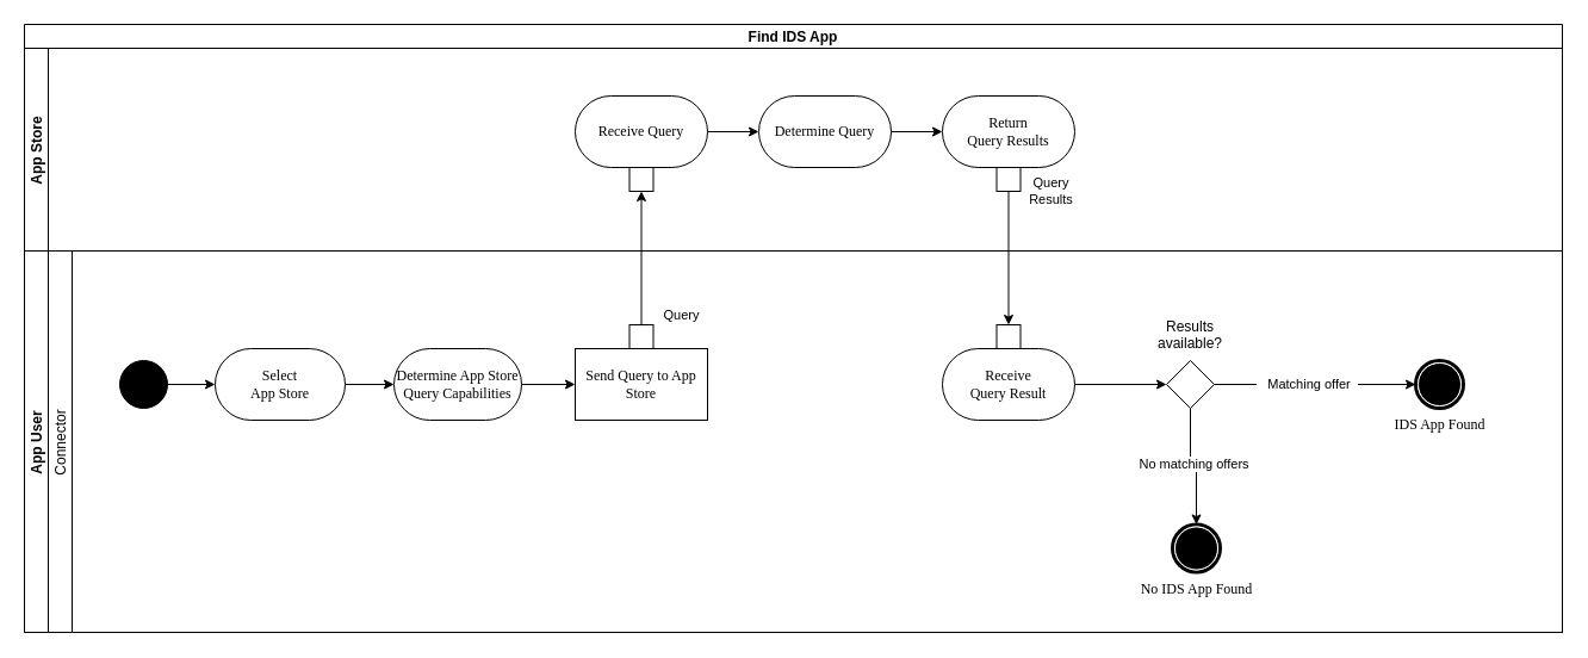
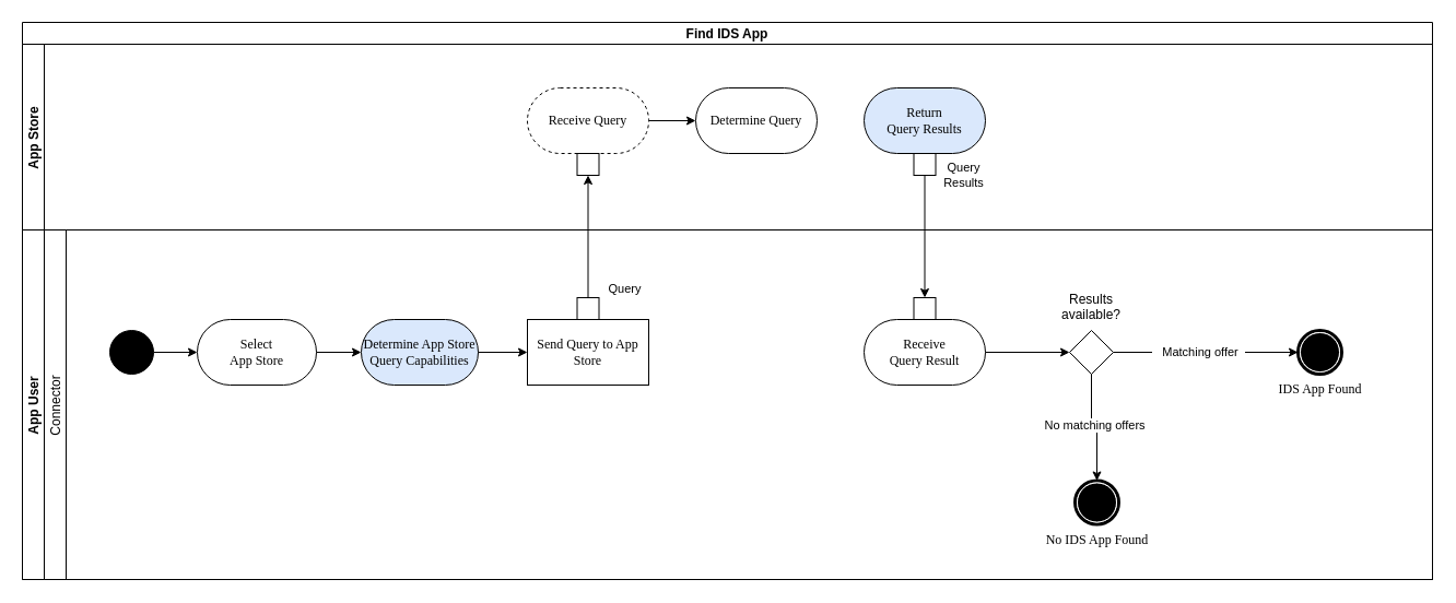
  <mxCell id="0" />
  <mxCell id="1" parent="0" />
  <mxCell id="2" value="Find IDS App" style="swimlane;childLayout=stackLayout;resizeParent=1;resizeParentMax=0;horizontal=1;startSize=20;horizontalStack=0;fontStyle=1" vertex="1" parent="1"><mxGeometry x="20" y="20" width="1290" height="510" as="geometry" /></mxCell>
  <mxCell id="3" value="App Store" style="swimlane;startSize=20;horizontal=0;" vertex="1" parent="2"><mxGeometry y="20" width="1290" height="170" as="geometry" /></mxCell>
- <mxCell id="4" value="Receive Query" style="rounded=1;whiteSpace=wrap;html=1;shadow=0;comic=0;labelBackgroundColor=none;strokeWidth=1;fontFamily=Verdana;fontSize=12;align=center;arcSize=50;" vertex="1" parent="3"><mxGeometry x="462" y="40" width="111" height="60" as="geometry" /></mxCell>
+ <mxCell id="4" value="Receive Query" style="rounded=1;whiteSpace=wrap;html=1;shadow=0;comic=0;labelBackgroundColor=none;strokeWidth=1;fontFamily=Verdana;fontSize=12;align=center;arcSize=50;dashed=1;" vertex="1" parent="3"><mxGeometry x="462" y="40" width="111" height="60" as="geometry" /></mxCell>
  <mxCell id="5" value="Determine Query" style="rounded=1;whiteSpace=wrap;html=1;shadow=0;comic=0;labelBackgroundColor=none;strokeWidth=1;fontFamily=Verdana;fontSize=12;align=center;arcSize=50;" vertex="1" parent="3"><mxGeometry x="616" y="40" width="111" height="60" as="geometry" /></mxCell>
  <mxCell id="6" style="edgeStyle=orthogonalEdgeStyle;rounded=0;orthogonalLoop=1;jettySize=auto;html=1;" edge="1" parent="3" source="4" target="5"><mxGeometry relative="1" as="geometry" /></mxCell>
- <mxCell id="7" value="Return&lt;br&gt;Query Results" style="rounded=1;whiteSpace=wrap;html=1;shadow=0;comic=0;labelBackgroundColor=none;strokeWidth=1;fontFamily=Verdana;fontSize=12;align=center;arcSize=50;" vertex="1" parent="3"><mxGeometry x="770" y="40" width="111" height="60" as="geometry" /></mxCell>
- <mxCell id="8" style="edgeStyle=orthogonalEdgeStyle;rounded=0;orthogonalLoop=1;jettySize=auto;html=1;" edge="1" parent="3" source="5" target="7"><mxGeometry relative="1" as="geometry" /></mxCell>
+ <mxCell id="7" value="Return&lt;br&gt;Query Results" style="rounded=1;whiteSpace=wrap;html=1;shadow=0;comic=0;labelBackgroundColor=none;strokeWidth=1;fontFamily=Verdana;fontSize=12;align=center;arcSize=50;fillColor=#dae8fc;" vertex="1" parent="3"><mxGeometry x="770" y="40" width="111" height="60" as="geometry" /></mxCell>
  <mxCell id="9" value="" style="rounded=0;whiteSpace=wrap;html=1;strokeColor=default;" vertex="1" parent="3"><mxGeometry x="507.5" y="100" width="20" height="20" as="geometry" /></mxCell>
  <mxCell id="10" value="" style="rounded=0;whiteSpace=wrap;html=1;strokeColor=default;" vertex="1" parent="3"><mxGeometry x="815.5" y="100" width="20" height="20" as="geometry" /></mxCell>
  <mxCell id="11" value="App User" style="swimlane;startSize=20;horizontal=0;fontStyle=1" vertex="1" parent="2"><mxGeometry y="190" width="1290" height="320" as="geometry" /></mxCell>
  <mxCell id="12" value="Connector" style="swimlane;startSize=20;horizontal=0;fontStyle=0" vertex="1" parent="11"><mxGeometry x="20" width="1270" height="320" as="geometry" /></mxCell>
  <mxCell id="13" value="" style="ellipse;whiteSpace=wrap;html=1;rounded=0;shadow=0;comic=0;labelBackgroundColor=none;strokeWidth=1;fillColor=#000000;fontFamily=Verdana;fontSize=12;align=center;" vertex="1" parent="12"><mxGeometry x="60" y="92" width="40" height="40" as="geometry" /></mxCell>
  <mxCell id="14" value="&lt;div&gt;Select&lt;/div&gt;&lt;div&gt;App Store&lt;/div&gt;" style="rounded=1;whiteSpace=wrap;html=1;shadow=0;comic=0;labelBackgroundColor=none;strokeWidth=1;fontFamily=Verdana;fontSize=12;align=center;arcSize=50;" vertex="1" parent="12"><mxGeometry x="140" y="82" width="109" height="60" as="geometry" /></mxCell>
  <mxCell id="15" style="edgeStyle=orthogonalEdgeStyle;rounded=0;orthogonalLoop=1;jettySize=auto;html=1;" edge="1" parent="12" source="13" target="14"><mxGeometry relative="1" as="geometry" /></mxCell>
- <mxCell id="16" value="Determine App Store Query Capabilities" style="rounded=1;whiteSpace=wrap;html=1;shadow=0;comic=0;labelBackgroundColor=none;strokeWidth=1;fontFamily=Verdana;fontSize=12;align=center;arcSize=50;" vertex="1" parent="12"><mxGeometry x="290" y="82" width="107" height="60" as="geometry" /></mxCell>
+ <mxCell id="16" value="Determine App Store Query Capabilities" style="rounded=1;whiteSpace=wrap;html=1;shadow=0;comic=0;labelBackgroundColor=none;strokeWidth=1;fontFamily=Verdana;fontSize=12;align=center;arcSize=50;fillColor=#dae8fc;" vertex="1" parent="12"><mxGeometry x="290" y="82" width="107" height="60" as="geometry" /></mxCell>
  <mxCell id="17" style="edgeStyle=orthogonalEdgeStyle;rounded=0;orthogonalLoop=1;jettySize=auto;html=1;" edge="1" parent="12" source="14" target="16"><mxGeometry relative="1" as="geometry" /></mxCell>
  <mxCell id="18" value="Send Query to App Store" style="whiteSpace=wrap;html=1;shadow=0;comic=0;labelBackgroundColor=none;strokeWidth=1;fontFamily=Verdana;fontSize=12;align=center;arcSize=50;rounded=0;" vertex="1" parent="12"><mxGeometry x="442" y="82" width="111" height="60" as="geometry" /></mxCell>
  <mxCell id="19" style="edgeStyle=orthogonalEdgeStyle;rounded=0;orthogonalLoop=1;jettySize=auto;html=1;" edge="1" parent="12" source="16" target="18"><mxGeometry relative="1" as="geometry" /></mxCell>
  <mxCell id="20" value="Receive&lt;br&gt;Query Result" style="rounded=1;whiteSpace=wrap;html=1;shadow=0;comic=0;labelBackgroundColor=none;strokeWidth=1;fontFamily=Verdana;fontSize=12;align=center;arcSize=50;" vertex="1" parent="12"><mxGeometry x="750" y="82" width="111" height="60" as="geometry" /></mxCell>
  <mxCell id="21" value="No IDS App Found" style="shape=mxgraph.bpmn.shape;html=1;verticalLabelPosition=bottom;labelBackgroundColor=#ffffff;verticalAlign=top;perimeter=ellipsePerimeter;outline=end;symbol=terminate;rounded=0;shadow=0;comic=0;strokeWidth=1;fontFamily=Verdana;fontSize=12;align=center;" vertex="1" parent="12"><mxGeometry x="943" y="229.5" width="40" height="40" as="geometry" /></mxCell>
  <mxCell id="22" value="IDS App Found" style="shape=mxgraph.bpmn.shape;html=1;verticalLabelPosition=bottom;labelBackgroundColor=#ffffff;verticalAlign=top;perimeter=ellipsePerimeter;outline=end;symbol=terminate;rounded=0;shadow=0;comic=0;strokeWidth=1;fontFamily=Verdana;fontSize=12;align=center;" vertex="1" parent="12"><mxGeometry x="1147" y="92" width="40" height="40" as="geometry" /></mxCell>
  <mxCell id="23" value="" style="rounded=0;whiteSpace=wrap;html=1;strokeColor=default;" vertex="1" parent="12"><mxGeometry x="487.5" y="62" width="20" height="20" as="geometry" /></mxCell>
  <mxCell id="24" value="" style="rounded=0;whiteSpace=wrap;html=1;strokeColor=default;" vertex="1" parent="12"><mxGeometry x="795.5" y="62" width="20" height="20" as="geometry" /></mxCell>
  <mxCell id="25" value="&lt;div&gt;Results&lt;/div&gt;&lt;div&gt;available?&lt;/div&gt;" style="text;whiteSpace=wrap;html=1;align=center;" vertex="1" parent="12"><mxGeometry x="921" y="50" width="74" height="42" as="geometry" /></mxCell>
  <mxCell id="26" value="" style="rhombus;whiteSpace=wrap;html=1;" vertex="1" parent="12"><mxGeometry x="938" y="92" width="40" height="40" as="geometry" /></mxCell>
  <mxCell id="27" style="edgeStyle=orthogonalEdgeStyle;rounded=0;orthogonalLoop=1;jettySize=auto;html=1;entryX=0;entryY=0.5;entryDx=0;entryDy=0;" edge="1" parent="12" source="20" target="26"><mxGeometry relative="1" as="geometry"><mxPoint x="798" y="-85" as="targetPoint" /></mxGeometry></mxCell>
  <mxCell id="28" style="edgeStyle=orthogonalEdgeStyle;rounded=0;orthogonalLoop=1;jettySize=auto;html=1;exitX=0.5;exitY=1;exitDx=0;exitDy=0;" edge="1" parent="12" source="26" target="21"><mxGeometry relative="1" as="geometry"><mxPoint x="848" y="-39.5" as="sourcePoint" /></mxGeometry></mxCell>
  <mxCell id="29" value="No matching offers" style="edgeLabel;html=1;align=center;verticalAlign=middle;resizable=0;points=[];" connectable="0" vertex="1" parent="28"><mxGeometry x="-0.282" y="2" relative="1" as="geometry"><mxPoint y="9" as="offset" /></mxGeometry></mxCell>
  <mxCell id="30" style="edgeStyle=orthogonalEdgeStyle;rounded=0;orthogonalLoop=1;jettySize=auto;html=1;entryX=0;entryY=0.5;entryDx=0;entryDy=0;exitX=1;exitY=0.5;exitDx=0;exitDy=0;" edge="1" parent="12" source="26" target="22"><mxGeometry relative="1" as="geometry"><mxPoint x="1004" y="-85" as="targetPoint" /><mxPoint x="898" y="-85" as="sourcePoint" /></mxGeometry></mxCell>
  <mxCell id="31" value="&amp;nbsp;&amp;nbsp; Matching offer&amp;nbsp;&amp;nbsp; " style="edgeLabel;html=1;align=center;verticalAlign=middle;resizable=0;points=[];" connectable="0" vertex="1" parent="30"><mxGeometry x="-0.173" y="-1" relative="1" as="geometry"><mxPoint x="7" y="-2" as="offset" /></mxGeometry></mxCell>
  <mxCell id="32" value="Query" style="edgeStyle=none;rounded=0;orthogonalLoop=1;jettySize=auto;html=1;entryX=0.5;entryY=1;entryDx=0;entryDy=0;fontColor=#000000;" edge="1" parent="2" source="23" target="9"><mxGeometry x="-0.852" y="-32" relative="1" as="geometry"><mxPoint x="1" as="offset" /></mxGeometry></mxCell>
  <mxCell id="33" value="&lt;div&gt;Query&lt;/div&gt;&lt;div&gt;Results&lt;/div&gt;" style="edgeStyle=none;rounded=0;orthogonalLoop=1;jettySize=auto;html=1;entryX=0.5;entryY=0;entryDx=0;entryDy=0;fontColor=#000000;" edge="1" parent="2" source="10" target="24"><mxGeometry x="-1" y="35" relative="1" as="geometry"><mxPoint as="offset" /></mxGeometry></mxCell>
